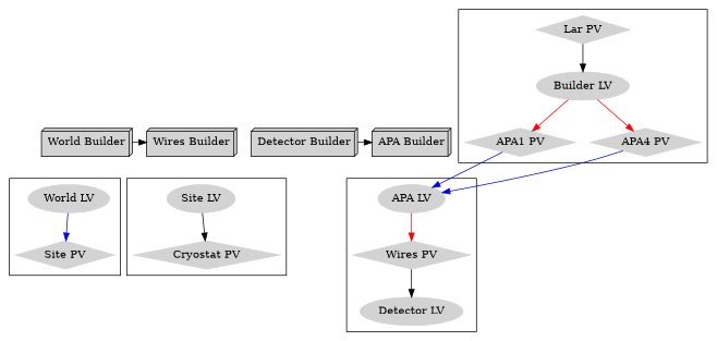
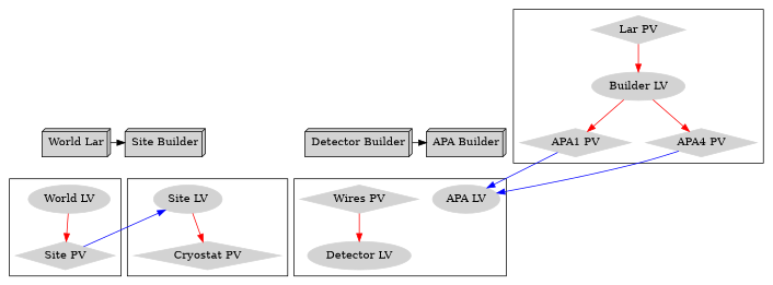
  digraph {
    node [group=pvols shape=diamond style=filled color=lightgrey]
    edge [color=red]
-   n1 [group=builders label="World Builder" shape=box3d color=""]
-   n2 [group=builders label="Wires Builder" shape=box3d color=""]
+   n1 [group=builders label="World Lar" shape=box3d color=""]
+   n2 [group=builders label="Site Builder" shape=box3d color=""]
    n3 [group=builders label="Detector Builder" shape=box3d color=""]
    n4 [group=builders label="APA Builder" shape=box3d color=""]
    n5 [group=lvols label="World LV" shape=ellipse]
    n6 [label="Site PV"]
    n7 [group=lvols label="Site LV" shape=ellipse]
    n8 [label="Cryostat PV"]
    n9 [label="Lar PV"]
    n10 [group=lvols label="Builder LV" shape=ellipse]
    n11 [label="APA1 PV"]
    n12 [label="APA4 PV"]
    n13 [group=lvols label="APA LV" shape=ellipse]
    n14 [label="Wires PV"]
    n15 [group=lvols label="Detector LV" shape=ellipse]
    subgraph sub_1 {
      rank=same
      n1
      n2
      n3
      n4
    }
    subgraph cluster_2 {
      n5
      n6
    }
    subgraph cluster_3 {
      n7
      n8
    }
    subgraph cluster_4 {
      n9
      n10
      n11
      n12
    }
    subgraph cluster_5 {
      n13
      n14
      n15
    }
    n1 -> n2 [color=black]
    n1 -> n5 [color=none]
    n2 -> n7 [color=none]
    n3 -> n4 [color=black]
    n4 -> n13 [color=none]
-   n5 -> n6 [color=blue]
-   n7 -> n8 [color=black]
-   n9 -> n10 [color=black]
+   n5 -> n6
+   n6 -> n7 [color=blue weight=0]
+   n7 -> n8
+   n9 -> n10
    n10 -> n11
    n10 -> n12
    n11 -> n13 [color=blue weight=0]
    n12 -> n13 [color=blue weight=0]
-   n13 -> n14
-   n14 -> n15 [color=black]
+   n14 -> n15
  }
